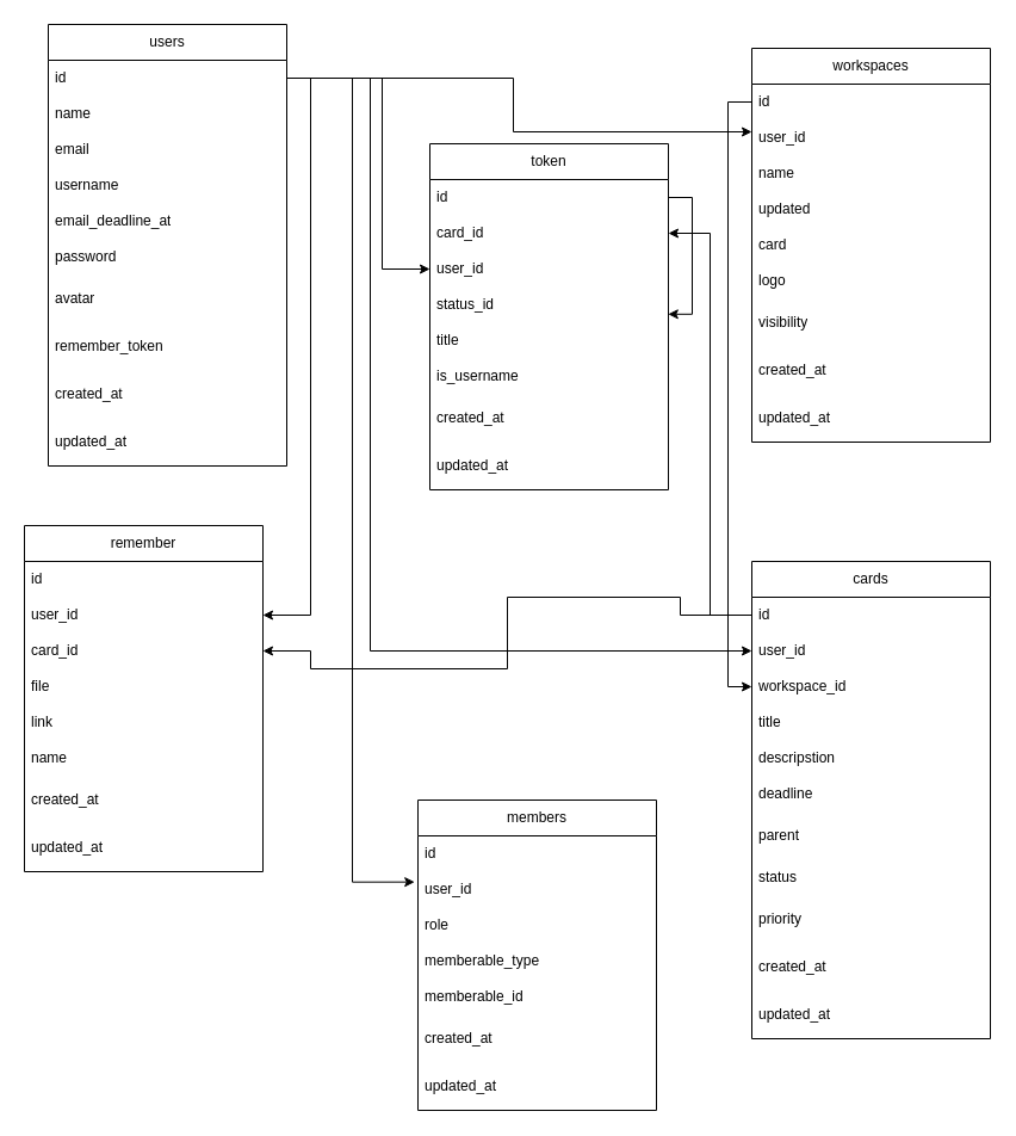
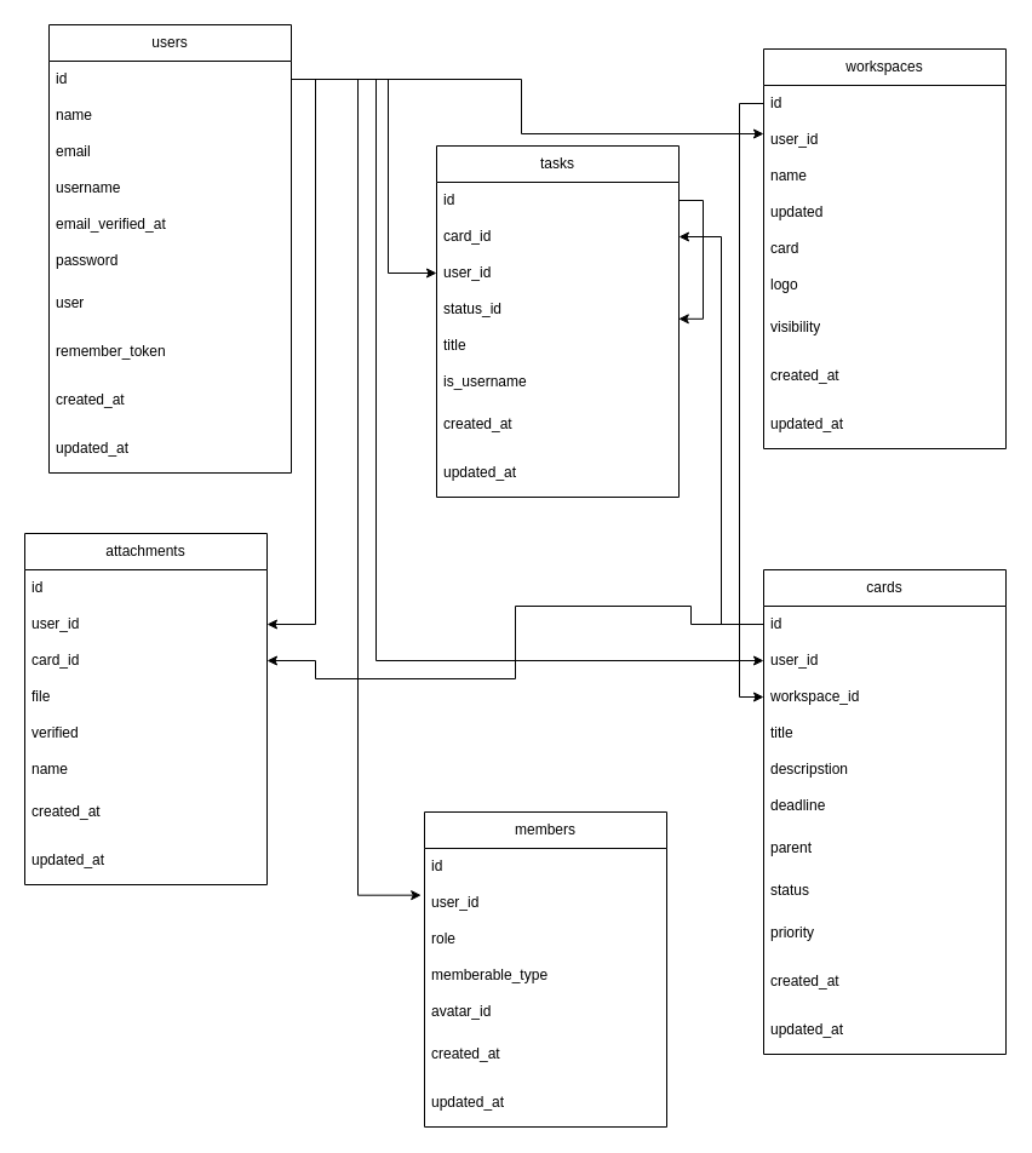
  <mxCell id="0" />
  <mxCell id="1" parent="0" />
  <mxCell id="2" value="users" style="swimlane;fontStyle=0;childLayout=stackLayout;horizontal=1;startSize=30;horizontalStack=0;resizeParent=1;resizeParentMax=0;resizeLast=0;collapsible=1;marginBottom=0;whiteSpace=wrap;html=1;" vertex="1" parent="1"><mxGeometry x="40" y="20" width="200" height="370" as="geometry" /></mxCell>
  <mxCell id="3" value="id" style="text;strokeColor=none;fillColor=none;align=left;verticalAlign=middle;spacingLeft=4;spacingRight=4;overflow=hidden;points=[[0,0.5],[1,0.5]];portConstraint=eastwest;rotatable=0;whiteSpace=wrap;html=1;" vertex="1" parent="2"><mxGeometry y="30" width="200" height="30" as="geometry" /></mxCell>
  <mxCell id="4" value="name" style="text;strokeColor=none;fillColor=none;align=left;verticalAlign=middle;spacingLeft=4;spacingRight=4;overflow=hidden;points=[[0,0.5],[1,0.5]];portConstraint=eastwest;rotatable=0;whiteSpace=wrap;html=1;" vertex="1" parent="2"><mxGeometry y="60" width="200" height="30" as="geometry" /></mxCell>
  <mxCell id="5" value="email" style="text;strokeColor=none;fillColor=none;align=left;verticalAlign=middle;spacingLeft=4;spacingRight=4;overflow=hidden;points=[[0,0.5],[1,0.5]];portConstraint=eastwest;rotatable=0;whiteSpace=wrap;html=1;" vertex="1" parent="2"><mxGeometry y="90" width="200" height="30" as="geometry" /></mxCell>
  <mxCell id="6" value="username" style="text;strokeColor=none;fillColor=none;align=left;verticalAlign=middle;spacingLeft=4;spacingRight=4;overflow=hidden;points=[[0,0.5],[1,0.5]];portConstraint=eastwest;rotatable=0;whiteSpace=wrap;html=1;" vertex="1" parent="2"><mxGeometry y="120" width="200" height="30" as="geometry" /></mxCell>
- <mxCell id="7" value="email_deadline_at" style="text;strokeColor=none;fillColor=none;align=left;verticalAlign=middle;spacingLeft=4;spacingRight=4;overflow=hidden;points=[[0,0.5],[1,0.5]];portConstraint=eastwest;rotatable=0;whiteSpace=wrap;html=1;" vertex="1" parent="2"><mxGeometry y="150" width="200" height="30" as="geometry" /></mxCell>
+ <mxCell id="7" value="email_verified_at" style="text;strokeColor=none;fillColor=none;align=left;verticalAlign=middle;spacingLeft=4;spacingRight=4;overflow=hidden;points=[[0,0.5],[1,0.5]];portConstraint=eastwest;rotatable=0;whiteSpace=wrap;html=1;" vertex="1" parent="2"><mxGeometry y="150" width="200" height="30" as="geometry" /></mxCell>
  <mxCell id="8" value="password" style="text;strokeColor=none;fillColor=none;align=left;verticalAlign=middle;spacingLeft=4;spacingRight=4;overflow=hidden;points=[[0,0.5],[1,0.5]];portConstraint=eastwest;rotatable=0;whiteSpace=wrap;html=1;" vertex="1" parent="2"><mxGeometry y="180" width="200" height="30" as="geometry" /></mxCell>
- <mxCell id="9" value="avatar" style="text;strokeColor=none;fillColor=none;align=left;verticalAlign=middle;spacingLeft=4;spacingRight=4;overflow=hidden;points=[[0,0.5],[1,0.5]];portConstraint=eastwest;rotatable=0;whiteSpace=wrap;html=1;" vertex="1" parent="2"><mxGeometry y="210" width="200" height="40" as="geometry" /></mxCell>
+ <mxCell id="9" value="user" style="text;strokeColor=none;fillColor=none;align=left;verticalAlign=middle;spacingLeft=4;spacingRight=4;overflow=hidden;points=[[0,0.5],[1,0.5]];portConstraint=eastwest;rotatable=0;whiteSpace=wrap;html=1;" vertex="1" parent="2"><mxGeometry y="210" width="200" height="40" as="geometry" /></mxCell>
  <mxCell id="10" value="remember_token" style="text;strokeColor=none;fillColor=none;align=left;verticalAlign=middle;spacingLeft=4;spacingRight=4;overflow=hidden;points=[[0,0.5],[1,0.5]];portConstraint=eastwest;rotatable=0;whiteSpace=wrap;html=1;" vertex="1" parent="2"><mxGeometry y="250" width="200" height="40" as="geometry" /></mxCell>
  <mxCell id="11" value="created_at" style="text;strokeColor=none;fillColor=none;align=left;verticalAlign=middle;spacingLeft=4;spacingRight=4;overflow=hidden;points=[[0,0.5],[1,0.5]];portConstraint=eastwest;rotatable=0;whiteSpace=wrap;html=1;" vertex="1" parent="2"><mxGeometry y="290" width="200" height="40" as="geometry" /></mxCell>
  <mxCell id="12" value="updated_at" style="text;strokeColor=none;fillColor=none;align=left;verticalAlign=middle;spacingLeft=4;spacingRight=4;overflow=hidden;points=[[0,0.5],[1,0.5]];portConstraint=eastwest;rotatable=0;whiteSpace=wrap;html=1;" vertex="1" parent="2"><mxGeometry y="330" width="200" height="40" as="geometry" /></mxCell>
- <mxCell id="13" value="token" style="swimlane;fontStyle=0;childLayout=stackLayout;horizontal=1;startSize=30;horizontalStack=0;resizeParent=1;resizeParentMax=0;resizeLast=0;collapsible=1;marginBottom=0;whiteSpace=wrap;html=1;" vertex="1" parent="1"><mxGeometry x="360" y="120" width="200" height="290" as="geometry" /></mxCell>
+ <mxCell id="13" value="tasks" style="swimlane;fontStyle=0;childLayout=stackLayout;horizontal=1;startSize=30;horizontalStack=0;resizeParent=1;resizeParentMax=0;resizeLast=0;collapsible=1;marginBottom=0;whiteSpace=wrap;html=1;" vertex="1" parent="1"><mxGeometry x="360" y="120" width="200" height="290" as="geometry" /></mxCell>
  <mxCell id="14" value="id" style="text;strokeColor=none;fillColor=none;align=left;verticalAlign=middle;spacingLeft=4;spacingRight=4;overflow=hidden;points=[[0,0.5],[1,0.5]];portConstraint=eastwest;rotatable=0;whiteSpace=wrap;html=1;" vertex="1" parent="13"><mxGeometry y="30" width="200" height="30" as="geometry" /></mxCell>
  <mxCell id="15" value="card_id" style="text;strokeColor=none;fillColor=none;align=left;verticalAlign=middle;spacingLeft=4;spacingRight=4;overflow=hidden;points=[[0,0.5],[1,0.5]];portConstraint=eastwest;rotatable=0;whiteSpace=wrap;html=1;" vertex="1" parent="13"><mxGeometry y="60" width="200" height="30" as="geometry" /></mxCell>
  <mxCell id="16" value="user_id" style="text;strokeColor=none;fillColor=none;align=left;verticalAlign=middle;spacingLeft=4;spacingRight=4;overflow=hidden;points=[[0,0.5],[1,0.5]];portConstraint=eastwest;rotatable=0;whiteSpace=wrap;html=1;" vertex="1" parent="13"><mxGeometry y="90" width="200" height="30" as="geometry" /></mxCell>
  <mxCell id="17" value="status_id" style="text;strokeColor=none;fillColor=none;align=left;verticalAlign=middle;spacingLeft=4;spacingRight=4;overflow=hidden;points=[[0,0.5],[1,0.5]];portConstraint=eastwest;rotatable=0;whiteSpace=wrap;html=1;" vertex="1" parent="13"><mxGeometry y="120" width="200" height="30" as="geometry" /></mxCell>
  <mxCell id="18" value="title" style="text;strokeColor=none;fillColor=none;align=left;verticalAlign=middle;spacingLeft=4;spacingRight=4;overflow=hidden;points=[[0,0.5],[1,0.5]];portConstraint=eastwest;rotatable=0;whiteSpace=wrap;html=1;" vertex="1" parent="13"><mxGeometry y="150" width="200" height="30" as="geometry" /></mxCell>
  <mxCell id="19" value="is_username" style="text;strokeColor=none;fillColor=none;align=left;verticalAlign=middle;spacingLeft=4;spacingRight=4;overflow=hidden;points=[[0,0.5],[1,0.5]];portConstraint=eastwest;rotatable=0;whiteSpace=wrap;html=1;" vertex="1" parent="13"><mxGeometry y="180" width="200" height="30" as="geometry" /></mxCell>
  <mxCell id="20" value="created_at" style="text;strokeColor=none;fillColor=none;align=left;verticalAlign=middle;spacingLeft=4;spacingRight=4;overflow=hidden;points=[[0,0.5],[1,0.5]];portConstraint=eastwest;rotatable=0;whiteSpace=wrap;html=1;" vertex="1" parent="13"><mxGeometry y="210" width="200" height="40" as="geometry" /></mxCell>
  <mxCell id="21" value="updated_at" style="text;strokeColor=none;fillColor=none;align=left;verticalAlign=middle;spacingLeft=4;spacingRight=4;overflow=hidden;points=[[0,0.5],[1,0.5]];portConstraint=eastwest;rotatable=0;whiteSpace=wrap;html=1;" vertex="1" parent="13"><mxGeometry y="250" width="200" height="40" as="geometry" /></mxCell>
  <mxCell id="22" style="edgeStyle=orthogonalEdgeStyle;rounded=0;orthogonalLoop=1;jettySize=auto;html=1;entryX=0.999;entryY=0.76;entryDx=0;entryDy=0;entryPerimeter=0;" edge="1" parent="13" source="14" target="17"><mxGeometry relative="1" as="geometry"><Array as="points"><mxPoint x="220" y="45" /><mxPoint x="220" y="143" /></Array></mxGeometry></mxCell>
  <mxCell id="23" value="workspaces" style="swimlane;fontStyle=0;childLayout=stackLayout;horizontal=1;startSize=30;horizontalStack=0;resizeParent=1;resizeParentMax=0;resizeLast=0;collapsible=1;marginBottom=0;whiteSpace=wrap;html=1;" vertex="1" parent="1"><mxGeometry x="630" y="40" width="200" height="330" as="geometry" /></mxCell>
  <mxCell id="24" value="id" style="text;strokeColor=none;fillColor=none;align=left;verticalAlign=middle;spacingLeft=4;spacingRight=4;overflow=hidden;points=[[0,0.5],[1,0.5]];portConstraint=eastwest;rotatable=0;whiteSpace=wrap;html=1;" vertex="1" parent="23"><mxGeometry y="30" width="200" height="30" as="geometry" /></mxCell>
  <mxCell id="25" value="user_id" style="text;strokeColor=none;fillColor=none;align=left;verticalAlign=middle;spacingLeft=4;spacingRight=4;overflow=hidden;points=[[0,0.5],[1,0.5]];portConstraint=eastwest;rotatable=0;whiteSpace=wrap;html=1;" vertex="1" parent="23"><mxGeometry y="60" width="200" height="30" as="geometry" /></mxCell>
  <mxCell id="26" value="name" style="text;strokeColor=none;fillColor=none;align=left;verticalAlign=middle;spacingLeft=4;spacingRight=4;overflow=hidden;points=[[0,0.5],[1,0.5]];portConstraint=eastwest;rotatable=0;whiteSpace=wrap;html=1;" vertex="1" parent="23"><mxGeometry y="90" width="200" height="30" as="geometry" /></mxCell>
  <mxCell id="27" value="updated" style="text;strokeColor=none;fillColor=none;align=left;verticalAlign=middle;spacingLeft=4;spacingRight=4;overflow=hidden;points=[[0,0.5],[1,0.5]];portConstraint=eastwest;rotatable=0;whiteSpace=wrap;html=1;" vertex="1" parent="23"><mxGeometry y="120" width="200" height="30" as="geometry" /></mxCell>
  <mxCell id="28" value="card" style="text;strokeColor=none;fillColor=none;align=left;verticalAlign=middle;spacingLeft=4;spacingRight=4;overflow=hidden;points=[[0,0.5],[1,0.5]];portConstraint=eastwest;rotatable=0;whiteSpace=wrap;html=1;" vertex="1" parent="23"><mxGeometry y="150" width="200" height="30" as="geometry" /></mxCell>
  <mxCell id="29" value="logo" style="text;strokeColor=none;fillColor=none;align=left;verticalAlign=middle;spacingLeft=4;spacingRight=4;overflow=hidden;points=[[0,0.5],[1,0.5]];portConstraint=eastwest;rotatable=0;whiteSpace=wrap;html=1;" vertex="1" parent="23"><mxGeometry y="180" width="200" height="30" as="geometry" /></mxCell>
  <mxCell id="30" value="visibility" style="text;strokeColor=none;fillColor=none;align=left;verticalAlign=middle;spacingLeft=4;spacingRight=4;overflow=hidden;points=[[0,0.5],[1,0.5]];portConstraint=eastwest;rotatable=0;whiteSpace=wrap;html=1;" vertex="1" parent="23"><mxGeometry y="210" width="200" height="40" as="geometry" /></mxCell>
  <mxCell id="31" value="created_at" style="text;strokeColor=none;fillColor=none;align=left;verticalAlign=middle;spacingLeft=4;spacingRight=4;overflow=hidden;points=[[0,0.5],[1,0.5]];portConstraint=eastwest;rotatable=0;whiteSpace=wrap;html=1;" vertex="1" parent="23"><mxGeometry y="250" width="200" height="40" as="geometry" /></mxCell>
  <mxCell id="32" value="updated_at" style="text;strokeColor=none;fillColor=none;align=left;verticalAlign=middle;spacingLeft=4;spacingRight=4;overflow=hidden;points=[[0,0.5],[1,0.5]];portConstraint=eastwest;rotatable=0;whiteSpace=wrap;html=1;" vertex="1" parent="23"><mxGeometry y="290" width="200" height="40" as="geometry" /></mxCell>
  <mxCell id="33" value="members" style="swimlane;fontStyle=0;childLayout=stackLayout;horizontal=1;startSize=30;horizontalStack=0;resizeParent=1;resizeParentMax=0;resizeLast=0;collapsible=1;marginBottom=0;whiteSpace=wrap;html=1;" vertex="1" parent="1"><mxGeometry x="350" y="670" width="200" height="260" as="geometry" /></mxCell>
  <mxCell id="34" value="id" style="text;strokeColor=none;fillColor=none;align=left;verticalAlign=middle;spacingLeft=4;spacingRight=4;overflow=hidden;points=[[0,0.5],[1,0.5]];portConstraint=eastwest;rotatable=0;whiteSpace=wrap;html=1;" vertex="1" parent="33"><mxGeometry y="30" width="200" height="30" as="geometry" /></mxCell>
  <mxCell id="35" value="user_id" style="text;strokeColor=none;fillColor=none;align=left;verticalAlign=middle;spacingLeft=4;spacingRight=4;overflow=hidden;points=[[0,0.5],[1,0.5]];portConstraint=eastwest;rotatable=0;whiteSpace=wrap;html=1;" vertex="1" parent="33"><mxGeometry y="60" width="200" height="30" as="geometry" /></mxCell>
  <mxCell id="36" value="role" style="text;strokeColor=none;fillColor=none;align=left;verticalAlign=middle;spacingLeft=4;spacingRight=4;overflow=hidden;points=[[0,0.5],[1,0.5]];portConstraint=eastwest;rotatable=0;whiteSpace=wrap;html=1;" vertex="1" parent="33"><mxGeometry y="90" width="200" height="30" as="geometry" /></mxCell>
  <mxCell id="37" value="memberable_type" style="text;strokeColor=none;fillColor=none;align=left;verticalAlign=middle;spacingLeft=4;spacingRight=4;overflow=hidden;points=[[0,0.5],[1,0.5]];portConstraint=eastwest;rotatable=0;whiteSpace=wrap;html=1;" vertex="1" parent="33"><mxGeometry y="120" width="200" height="30" as="geometry" /></mxCell>
- <mxCell id="38" value="memberable_id" style="text;strokeColor=none;fillColor=none;align=left;verticalAlign=middle;spacingLeft=4;spacingRight=4;overflow=hidden;points=[[0,0.5],[1,0.5]];portConstraint=eastwest;rotatable=0;whiteSpace=wrap;html=1;" vertex="1" parent="33"><mxGeometry y="150" width="200" height="30" as="geometry" /></mxCell>
+ <mxCell id="38" value="avatar_id" style="text;strokeColor=none;fillColor=none;align=left;verticalAlign=middle;spacingLeft=4;spacingRight=4;overflow=hidden;points=[[0,0.5],[1,0.5]];portConstraint=eastwest;rotatable=0;whiteSpace=wrap;html=1;" vertex="1" parent="33"><mxGeometry y="150" width="200" height="30" as="geometry" /></mxCell>
  <mxCell id="39" value="created_at" style="text;strokeColor=none;fillColor=none;align=left;verticalAlign=middle;spacingLeft=4;spacingRight=4;overflow=hidden;points=[[0,0.5],[1,0.5]];portConstraint=eastwest;rotatable=0;whiteSpace=wrap;html=1;" vertex="1" parent="33"><mxGeometry y="180" width="200" height="40" as="geometry" /></mxCell>
  <mxCell id="40" value="updated_at" style="text;strokeColor=none;fillColor=none;align=left;verticalAlign=middle;spacingLeft=4;spacingRight=4;overflow=hidden;points=[[0,0.5],[1,0.5]];portConstraint=eastwest;rotatable=0;whiteSpace=wrap;html=1;" vertex="1" parent="33"><mxGeometry y="220" width="200" height="40" as="geometry" /></mxCell>
- <mxCell id="41" value="remember" style="swimlane;fontStyle=0;childLayout=stackLayout;horizontal=1;startSize=30;horizontalStack=0;resizeParent=1;resizeParentMax=0;resizeLast=0;collapsible=1;marginBottom=0;whiteSpace=wrap;html=1;" vertex="1" parent="1"><mxGeometry x="20" y="440" width="200" height="290" as="geometry" /></mxCell>
+ <mxCell id="41" value="attachments" style="swimlane;fontStyle=0;childLayout=stackLayout;horizontal=1;startSize=30;horizontalStack=0;resizeParent=1;resizeParentMax=0;resizeLast=0;collapsible=1;marginBottom=0;whiteSpace=wrap;html=1;" vertex="1" parent="1"><mxGeometry x="20" y="440" width="200" height="290" as="geometry" /></mxCell>
  <mxCell id="42" value="id" style="text;strokeColor=none;fillColor=none;align=left;verticalAlign=middle;spacingLeft=4;spacingRight=4;overflow=hidden;points=[[0,0.5],[1,0.5]];portConstraint=eastwest;rotatable=0;whiteSpace=wrap;html=1;" vertex="1" parent="41"><mxGeometry y="30" width="200" height="30" as="geometry" /></mxCell>
  <mxCell id="43" value="user_id" style="text;strokeColor=none;fillColor=none;align=left;verticalAlign=middle;spacingLeft=4;spacingRight=4;overflow=hidden;points=[[0,0.5],[1,0.5]];portConstraint=eastwest;rotatable=0;whiteSpace=wrap;html=1;" vertex="1" parent="41"><mxGeometry y="60" width="200" height="30" as="geometry" /></mxCell>
  <mxCell id="44" value="card_id" style="text;strokeColor=none;fillColor=none;align=left;verticalAlign=middle;spacingLeft=4;spacingRight=4;overflow=hidden;points=[[0,0.5],[1,0.5]];portConstraint=eastwest;rotatable=0;whiteSpace=wrap;html=1;" vertex="1" parent="41"><mxGeometry y="90" width="200" height="30" as="geometry" /></mxCell>
  <mxCell id="45" value="file" style="text;strokeColor=none;fillColor=none;align=left;verticalAlign=middle;spacingLeft=4;spacingRight=4;overflow=hidden;points=[[0,0.5],[1,0.5]];portConstraint=eastwest;rotatable=0;whiteSpace=wrap;html=1;" vertex="1" parent="41"><mxGeometry y="120" width="200" height="30" as="geometry" /></mxCell>
- <mxCell id="46" value="link" style="text;strokeColor=none;fillColor=none;align=left;verticalAlign=middle;spacingLeft=4;spacingRight=4;overflow=hidden;points=[[0,0.5],[1,0.5]];portConstraint=eastwest;rotatable=0;whiteSpace=wrap;html=1;" vertex="1" parent="41"><mxGeometry y="150" width="200" height="30" as="geometry" /></mxCell>
+ <mxCell id="46" value="verified" style="text;strokeColor=none;fillColor=none;align=left;verticalAlign=middle;spacingLeft=4;spacingRight=4;overflow=hidden;points=[[0,0.5],[1,0.5]];portConstraint=eastwest;rotatable=0;whiteSpace=wrap;html=1;" vertex="1" parent="41"><mxGeometry y="150" width="200" height="30" as="geometry" /></mxCell>
  <mxCell id="47" value="name" style="text;strokeColor=none;fillColor=none;align=left;verticalAlign=middle;spacingLeft=4;spacingRight=4;overflow=hidden;points=[[0,0.5],[1,0.5]];portConstraint=eastwest;rotatable=0;whiteSpace=wrap;html=1;" vertex="1" parent="41"><mxGeometry y="180" width="200" height="30" as="geometry" /></mxCell>
  <mxCell id="48" value="created_at" style="text;strokeColor=none;fillColor=none;align=left;verticalAlign=middle;spacingLeft=4;spacingRight=4;overflow=hidden;points=[[0,0.5],[1,0.5]];portConstraint=eastwest;rotatable=0;whiteSpace=wrap;html=1;" vertex="1" parent="41"><mxGeometry y="210" width="200" height="40" as="geometry" /></mxCell>
  <mxCell id="49" value="updated_at" style="text;strokeColor=none;fillColor=none;align=left;verticalAlign=middle;spacingLeft=4;spacingRight=4;overflow=hidden;points=[[0,0.5],[1,0.5]];portConstraint=eastwest;rotatable=0;whiteSpace=wrap;html=1;" vertex="1" parent="41"><mxGeometry y="250" width="200" height="40" as="geometry" /></mxCell>
  <mxCell id="50" value="cards" style="swimlane;fontStyle=0;childLayout=stackLayout;horizontal=1;startSize=30;horizontalStack=0;resizeParent=1;resizeParentMax=0;resizeLast=0;collapsible=1;marginBottom=0;whiteSpace=wrap;html=1;" vertex="1" parent="1"><mxGeometry x="630" y="470" width="200" height="400" as="geometry" /></mxCell>
  <mxCell id="51" value="id" style="text;strokeColor=none;fillColor=none;align=left;verticalAlign=middle;spacingLeft=4;spacingRight=4;overflow=hidden;points=[[0,0.5],[1,0.5]];portConstraint=eastwest;rotatable=0;whiteSpace=wrap;html=1;" vertex="1" parent="50"><mxGeometry y="30" width="200" height="30" as="geometry" /></mxCell>
  <mxCell id="52" value="user_id" style="text;strokeColor=none;fillColor=none;align=left;verticalAlign=middle;spacingLeft=4;spacingRight=4;overflow=hidden;points=[[0,0.5],[1,0.5]];portConstraint=eastwest;rotatable=0;whiteSpace=wrap;html=1;" vertex="1" parent="50"><mxGeometry y="60" width="200" height="30" as="geometry" /></mxCell>
  <mxCell id="53" value="workspace_id" style="text;strokeColor=none;fillColor=none;align=left;verticalAlign=middle;spacingLeft=4;spacingRight=4;overflow=hidden;points=[[0,0.5],[1,0.5]];portConstraint=eastwest;rotatable=0;whiteSpace=wrap;html=1;" vertex="1" parent="50"><mxGeometry y="90" width="200" height="30" as="geometry" /></mxCell>
  <mxCell id="54" value="title" style="text;strokeColor=none;fillColor=none;align=left;verticalAlign=middle;spacingLeft=4;spacingRight=4;overflow=hidden;points=[[0,0.5],[1,0.5]];portConstraint=eastwest;rotatable=0;whiteSpace=wrap;html=1;" vertex="1" parent="50"><mxGeometry y="120" width="200" height="30" as="geometry" /></mxCell>
  <mxCell id="55" value="descripstion" style="text;strokeColor=none;fillColor=none;align=left;verticalAlign=middle;spacingLeft=4;spacingRight=4;overflow=hidden;points=[[0,0.5],[1,0.5]];portConstraint=eastwest;rotatable=0;whiteSpace=wrap;html=1;" vertex="1" parent="50"><mxGeometry y="150" width="200" height="30" as="geometry" /></mxCell>
  <mxCell id="56" value="deadline" style="text;strokeColor=none;fillColor=none;align=left;verticalAlign=middle;spacingLeft=4;spacingRight=4;overflow=hidden;points=[[0,0.5],[1,0.5]];portConstraint=eastwest;rotatable=0;whiteSpace=wrap;html=1;" vertex="1" parent="50"><mxGeometry y="180" width="200" height="30" as="geometry" /></mxCell>
  <mxCell id="57" value="parent" style="text;strokeColor=none;fillColor=none;align=left;verticalAlign=middle;spacingLeft=4;spacingRight=4;overflow=hidden;points=[[0,0.5],[1,0.5]];portConstraint=eastwest;rotatable=0;whiteSpace=wrap;html=1;" vertex="1" parent="50"><mxGeometry y="210" width="200" height="40" as="geometry" /></mxCell>
  <mxCell id="58" value="status" style="text;strokeColor=none;fillColor=none;align=left;verticalAlign=middle;spacingLeft=4;spacingRight=4;overflow=hidden;points=[[0,0.5],[1,0.5]];portConstraint=eastwest;rotatable=0;whiteSpace=wrap;html=1;" vertex="1" parent="50"><mxGeometry y="250" width="200" height="30" as="geometry" /></mxCell>
  <mxCell id="59" value="priority" style="text;strokeColor=none;fillColor=none;align=left;verticalAlign=middle;spacingLeft=4;spacingRight=4;overflow=hidden;points=[[0,0.5],[1,0.5]];portConstraint=eastwest;rotatable=0;whiteSpace=wrap;html=1;" vertex="1" parent="50"><mxGeometry y="280" width="200" height="40" as="geometry" /></mxCell>
  <mxCell id="60" value="created_at" style="text;strokeColor=none;fillColor=none;align=left;verticalAlign=middle;spacingLeft=4;spacingRight=4;overflow=hidden;points=[[0,0.5],[1,0.5]];portConstraint=eastwest;rotatable=0;whiteSpace=wrap;html=1;" vertex="1" parent="50"><mxGeometry y="320" width="200" height="40" as="geometry" /></mxCell>
  <mxCell id="61" value="updated_at" style="text;strokeColor=none;fillColor=none;align=left;verticalAlign=middle;spacingLeft=4;spacingRight=4;overflow=hidden;points=[[0,0.5],[1,0.5]];portConstraint=eastwest;rotatable=0;whiteSpace=wrap;html=1;" vertex="1" parent="50"><mxGeometry y="360" width="200" height="40" as="geometry" /></mxCell>
  <mxCell id="62" style="edgeStyle=orthogonalEdgeStyle;rounded=0;orthogonalLoop=1;jettySize=auto;html=1;" edge="1" parent="1" source="3" target="25"><mxGeometry relative="1" as="geometry"><Array as="points"><mxPoint x="430" y="65" /><mxPoint x="430" y="110" /><mxPoint x="720" y="110" /></Array></mxGeometry></mxCell>
  <mxCell id="63" style="edgeStyle=orthogonalEdgeStyle;rounded=0;orthogonalLoop=1;jettySize=auto;html=1;entryX=0;entryY=0.5;entryDx=0;entryDy=0;" edge="1" parent="1" source="3" target="16"><mxGeometry relative="1" as="geometry"><Array as="points"><mxPoint x="320" y="65" /><mxPoint x="320" y="225" /></Array></mxGeometry></mxCell>
  <mxCell id="64" style="edgeStyle=orthogonalEdgeStyle;rounded=0;orthogonalLoop=1;jettySize=auto;html=1;entryX=1;entryY=0.5;entryDx=0;entryDy=0;" edge="1" parent="1" source="3" target="43"><mxGeometry relative="1" as="geometry"><Array as="points"><mxPoint x="260" y="65" /><mxPoint x="260" y="515" /></Array></mxGeometry></mxCell>
  <mxCell id="65" style="edgeStyle=orthogonalEdgeStyle;rounded=0;orthogonalLoop=1;jettySize=auto;html=1;entryX=-0.014;entryY=0.289;entryDx=0;entryDy=0;entryPerimeter=0;" edge="1" parent="1" source="3" target="35"><mxGeometry relative="1" as="geometry" /></mxCell>
  <mxCell id="66" style="edgeStyle=orthogonalEdgeStyle;rounded=0;orthogonalLoop=1;jettySize=auto;html=1;entryX=0;entryY=0.5;entryDx=0;entryDy=0;" edge="1" parent="1" source="3" target="52"><mxGeometry relative="1" as="geometry"><Array as="points"><mxPoint x="310" y="65" /><mxPoint x="310" y="545" /></Array></mxGeometry></mxCell>
  <mxCell id="67" style="edgeStyle=orthogonalEdgeStyle;rounded=0;orthogonalLoop=1;jettySize=auto;html=1;entryX=1;entryY=0.5;entryDx=0;entryDy=0;" edge="1" parent="1" source="51" target="15"><mxGeometry relative="1" as="geometry" /></mxCell>
  <mxCell id="68" style="edgeStyle=orthogonalEdgeStyle;rounded=0;orthogonalLoop=1;jettySize=auto;html=1;entryX=0;entryY=0.5;entryDx=0;entryDy=0;" edge="1" parent="1" source="24" target="53"><mxGeometry relative="1" as="geometry" /></mxCell>
  <mxCell id="69" style="edgeStyle=orthogonalEdgeStyle;rounded=0;orthogonalLoop=1;jettySize=auto;html=1;entryX=1;entryY=0.5;entryDx=0;entryDy=0;" edge="1" parent="1" source="51" target="44"><mxGeometry relative="1" as="geometry"><Array as="points"><mxPoint x="570" y="515" /><mxPoint x="570" y="500" /><mxPoint x="425" y="500" /><mxPoint x="425" y="560" /><mxPoint x="260" y="560" /><mxPoint x="260" y="545" /></Array></mxGeometry></mxCell>
